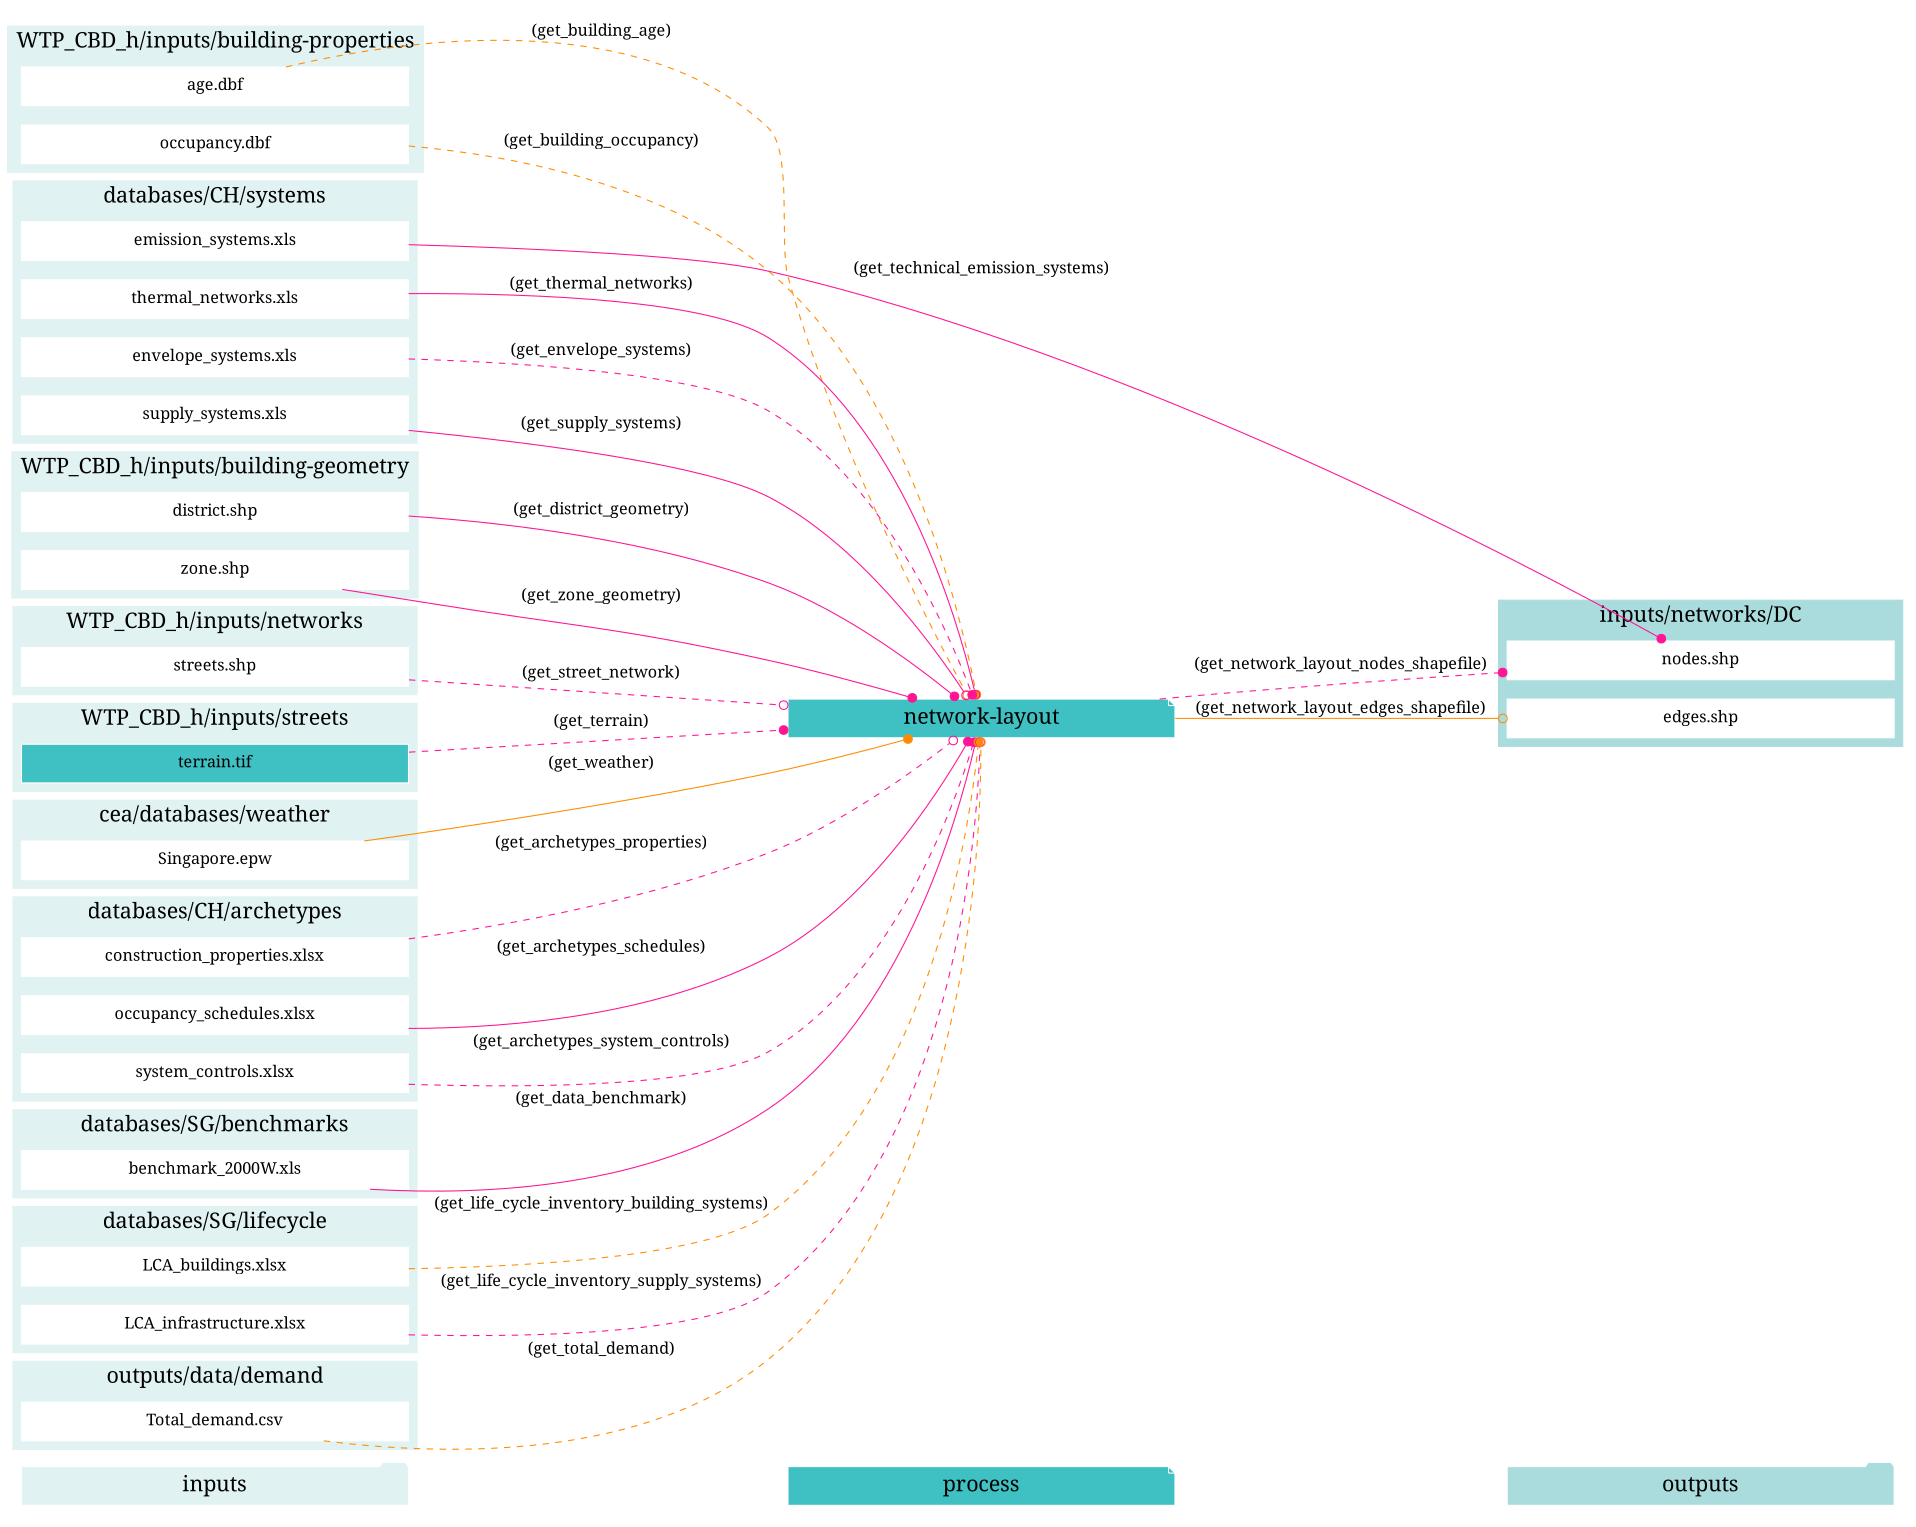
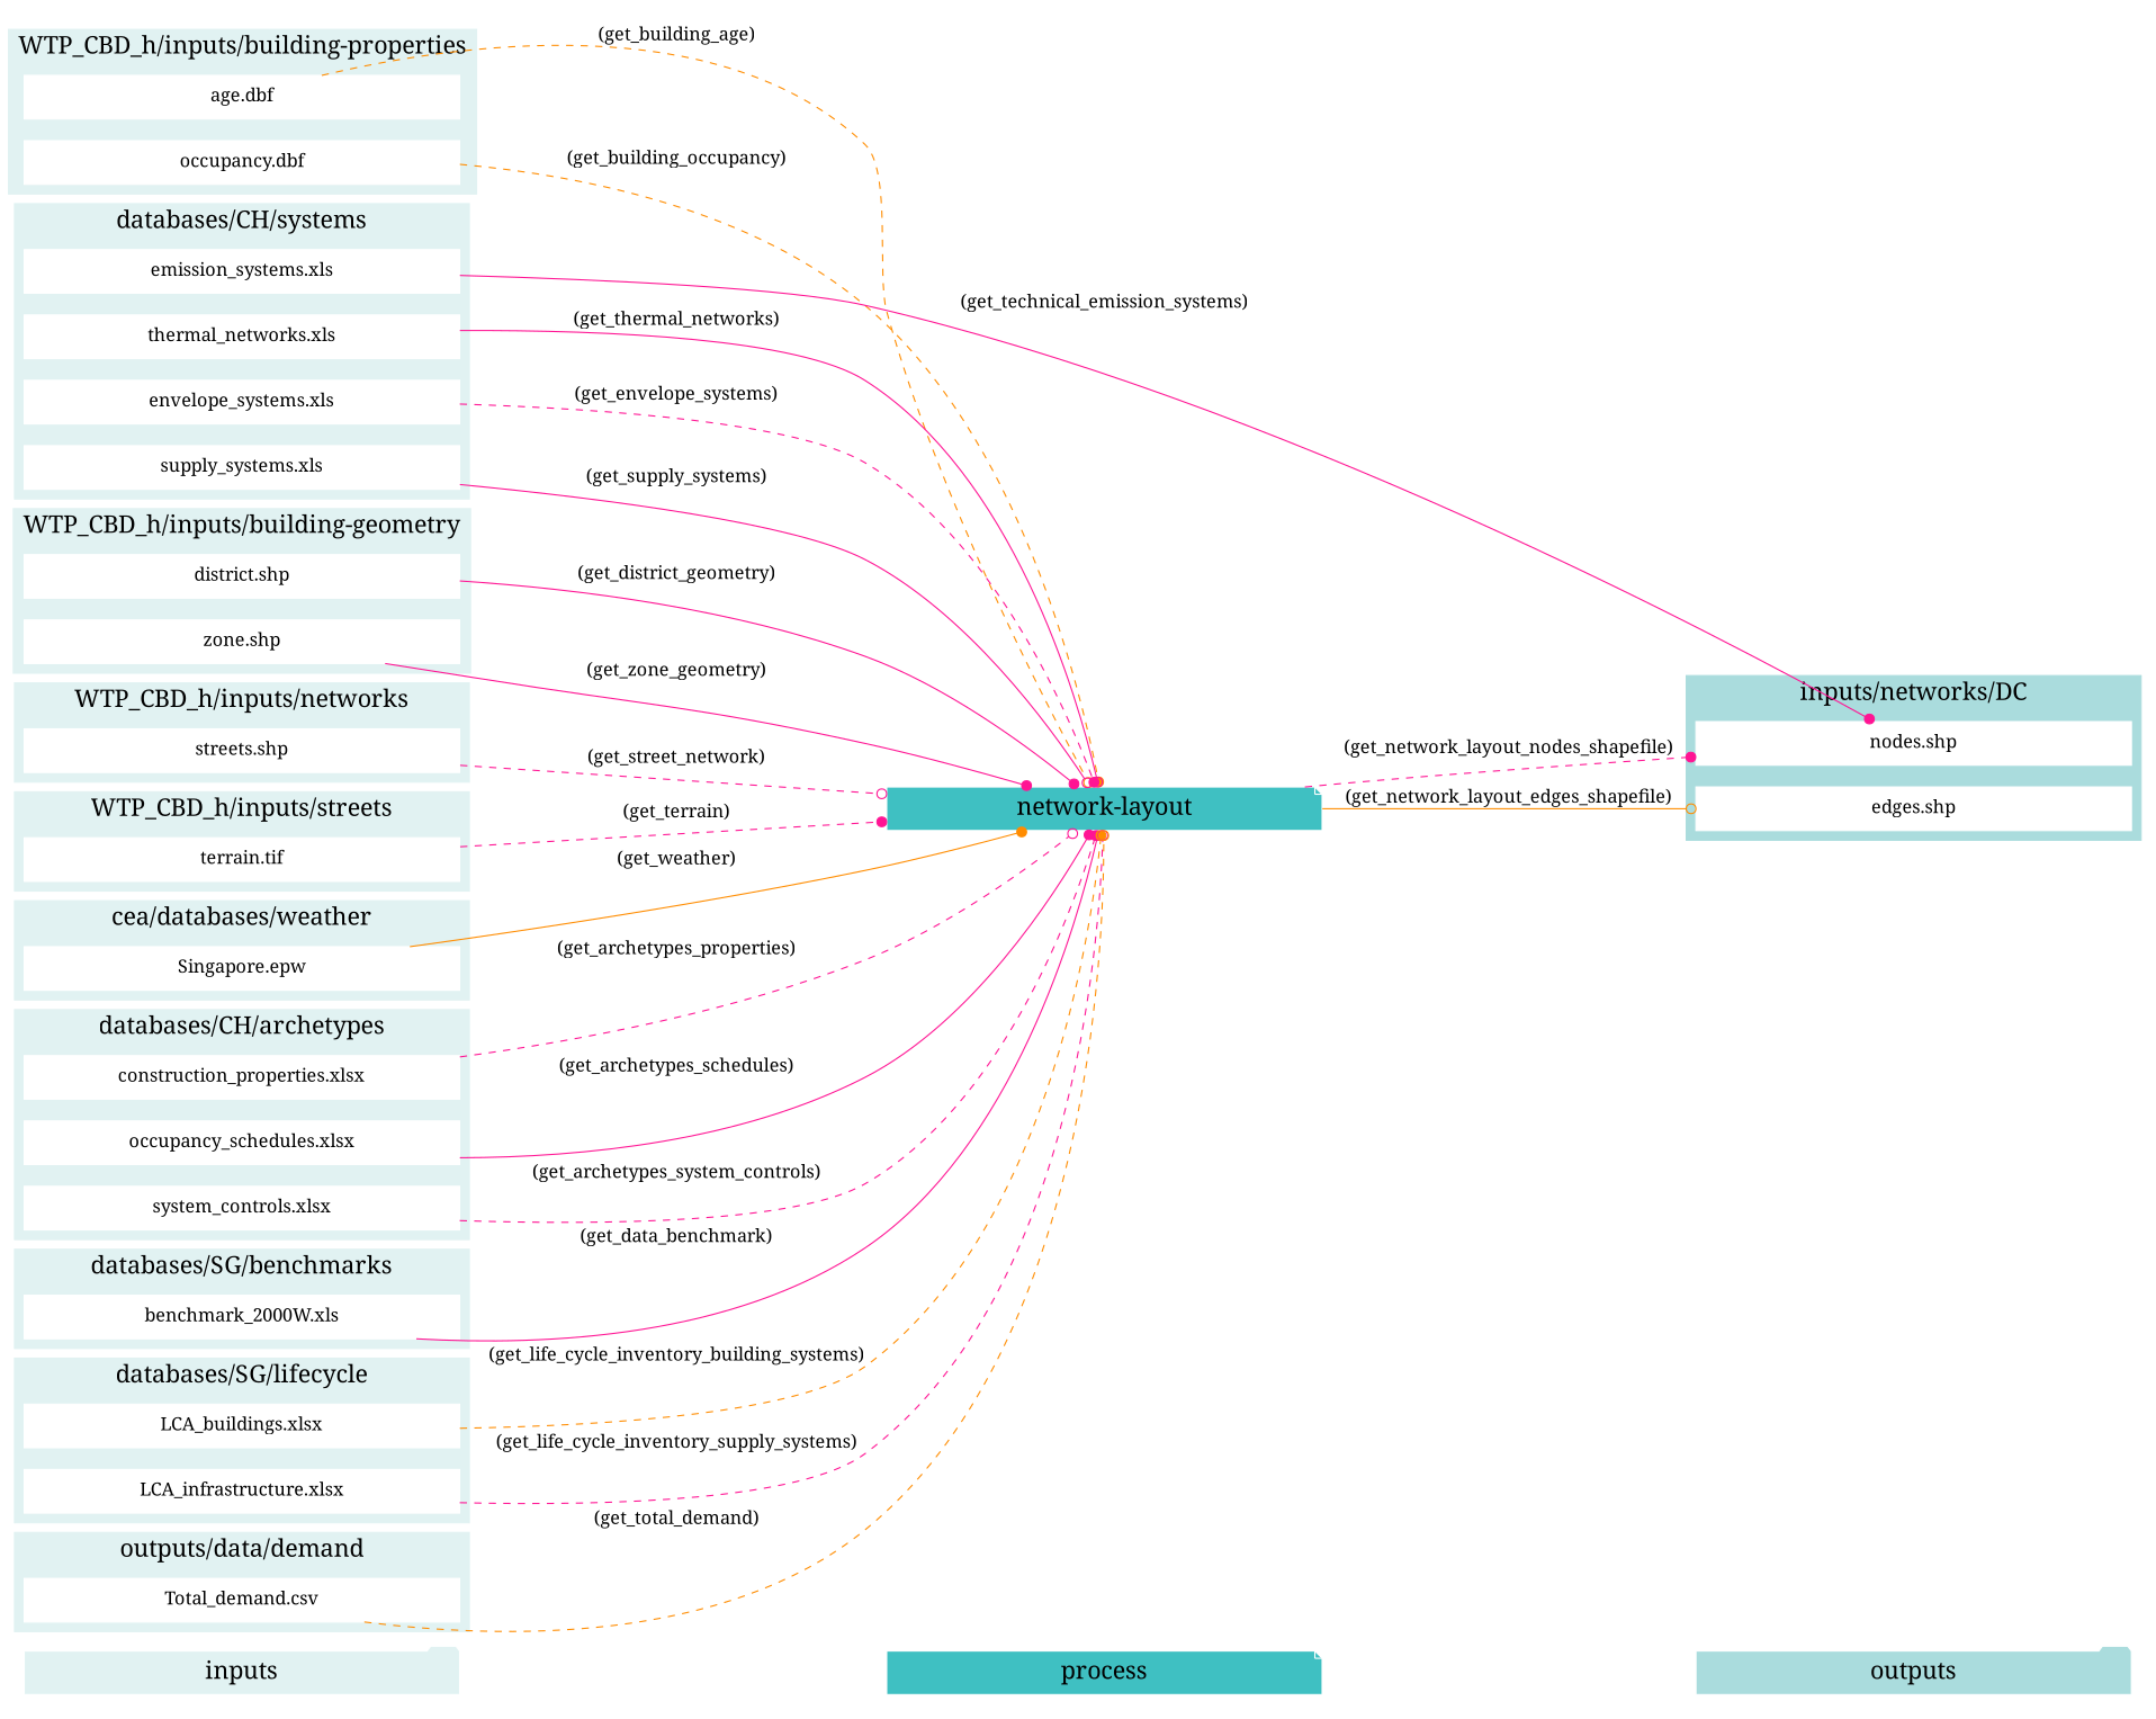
  digraph {
    fontname="Noto Serif"
    newrank=true
    rankdir=LR
    node [color=white fixedsize=true fontname="Noto Serif" fontsize=15 shape=box style=filled]
    edge [fontname="Noto Serif" fontsize=15 style=dashed arrowhead=dot color=deeppink]
    process [fillcolor="#3FC0C2" fontsize=20 shape=note width=5]
    outputs [fillcolor="#aadcdd" fontsize=20 shape=folder width=5]
    inputs [fillcolor="#E1F2F2" fontsize=20 shape=folder width=5]
    "age.dbf" [width=5]
    "occupancy.dbf" [width=5]
    "district.shp" [width=5]
    "zone.shp" [width=5]
    "streets.shp" [width=5]
-   "terrain.tif" [width=5 fillcolor="#3FC0C2"]
+   "terrain.tif" [width=5]
    "Singapore.epw" [width=5]
    "construction_properties.xlsx" [width=5]
    "occupancy_schedules.xlsx" [width=5]
    "system_controls.xlsx" [width=5]
    "envelope_systems.xls" [width=5]
    "supply_systems.xls" [width=5]
    "emission_systems.xls" [width=5]
    "thermal_networks.xls" [width=5]
    "benchmark_2000W.xls" [width=5]
    "LCA_buildings.xlsx" [width=5]
    "LCA_infrastructure.xlsx" [width=5]
    "edges.shp" [width=5]
    "nodes.shp" [width=5]
    "Total_demand.csv" [width=5]
    "network-layout" [fillcolor="#3FC0C2" fontsize=20 shape=note width=5]
    subgraph cluster_1 {
      fontsize=25
      style=invis
      process
      outputs
      inputs
    }
    subgraph cluster_2 {
      color="#E1F2F2"
      fontsize=20
      label="WTP_CBD_h/inputs/building-properties"
      rank=same
      style=filled
      "age.dbf"
      "occupancy.dbf"
    }
    subgraph cluster_3 {
      color="#E1F2F2"
      fontsize=20
      label="WTP_CBD_h/inputs/building-geometry"
      rank=same
      style=filled
      "district.shp"
      "zone.shp"
    }
    subgraph cluster_4 {
      color="#E1F2F2"
      fontsize=20
      label="WTP_CBD_h/inputs/networks"
      rank=same
      style=filled
      "streets.shp"
    }
    subgraph cluster_5 {
      color="#E1F2F2"
      fontsize=20
      label="WTP_CBD_h/inputs/streets"
      rank=same
      style=filled
      "terrain.tif"
    }
    subgraph cluster_6 {
      color="#E1F2F2"
      fontsize=20
      label="cea/databases/weather"
      rank=same
      style=filled
      "Singapore.epw"
    }
    subgraph cluster_7 {
      color="#E1F2F2"
      fontsize=20
      label="databases/CH/archetypes"
      rank=same
      style=filled
      "construction_properties.xlsx"
      "occupancy_schedules.xlsx"
      "system_controls.xlsx"
    }
    subgraph cluster_8 {
      color="#E1F2F2"
      fontsize=20
      label="databases/CH/systems"
      rank=same
      style=filled
      "envelope_systems.xls"
      "supply_systems.xls"
      "emission_systems.xls"
      "thermal_networks.xls"
    }
    subgraph cluster_9 {
      color="#E1F2F2"
      fontsize=20
      label="databases/SG/benchmarks"
      rank=same
      style=filled
      "benchmark_2000W.xls"
    }
    subgraph cluster_10 {
      color="#E1F2F2"
      fontsize=20
      label="databases/SG/lifecycle"
      rank=same
      style=filled
      "LCA_buildings.xlsx"
      "LCA_infrastructure.xlsx"
    }
    subgraph cluster_11 {
      color="#aadcdd"
      fontsize=20
      label="inputs/networks/DC"
      rank=same
      style=filled
      "edges.shp"
      "nodes.shp"
    }
    subgraph cluster_12 {
      color="#E1F2F2"
      fontsize=20
      label="outputs/data/demand"
      rank=same
      style=filled
      "Total_demand.csv"
    }
    process -> outputs [style=invis arrowhead="" color=""]
    inputs -> process [style=invis arrowhead="" color=""]
    "age.dbf" -> "network-layout" [arrowhead=odot color=darkorange label="(get_building_age)"]
    "occupancy.dbf" -> "network-layout" [color=darkorange label="(get_building_occupancy)"]
    "district.shp" -> "network-layout" [label="(get_district_geometry)" style=solid]
    "zone.shp" -> "network-layout" [label="(get_zone_geometry)" style=solid]
    "streets.shp" -> "network-layout" [arrowhead=odot label="(get_street_network)"]
    "terrain.tif" -> "network-layout" [label="(get_terrain)"]
    "Singapore.epw" -> "network-layout" [color=darkorange label="(get_weather)" style=solid]
    "construction_properties.xlsx" -> "network-layout" [arrowhead=odot label="(get_archetypes_properties)"]
    "occupancy_schedules.xlsx" -> "network-layout" [label="(get_archetypes_schedules)" style=solid]
    "system_controls.xlsx" -> "network-layout" [label="(get_archetypes_system_controls)"]
    "envelope_systems.xls" -> "network-layout" [label="(get_envelope_systems)"]
    "supply_systems.xls" -> "network-layout" [arrowhead=odot label="(get_supply_systems)" style=solid]
    "emission_systems.xls" -> "nodes.shp" [label="(get_technical_emission_systems)" style=solid]
    "thermal_networks.xls" -> "network-layout" [arrowhead=odot label="(get_thermal_networks)" style=solid]
    "benchmark_2000W.xls" -> "network-layout" [arrowhead=odot label="(get_data_benchmark)" style=solid]
    "LCA_buildings.xlsx" -> "network-layout" [color=darkorange label="(get_life_cycle_inventory_building_systems)"]
    "LCA_infrastructure.xlsx" -> "network-layout" [arrowhead=odot label="(get_life_cycle_inventory_supply_systems)"]
    "Total_demand.csv" -> "network-layout" [arrowhead=odot color=darkorange label="(get_total_demand)"]
    "network-layout" -> "edges.shp" [arrowhead=odot color=darkorange label="(get_network_layout_edges_shapefile)" style=solid]
    "network-layout" -> "nodes.shp" [label="(get_network_layout_nodes_shapefile)"]
  }
